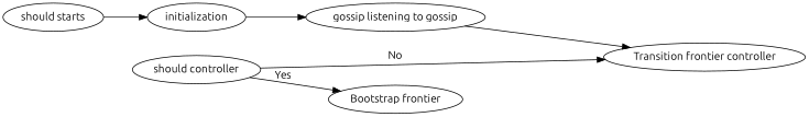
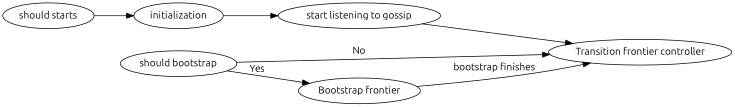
  digraph {
    fontname=Ubuntu
    rankdir=LR
    node [fontname=Ubuntu]
    edge [fontname=Ubuntu]
    n1 [label="should starts"]
    initialization
-   "start listening to gossip" [label="gossip listening to gossip"]
+   "start listening to gossip"
    "Transition frontier controller"
    n5 [label="Bootstrap frontier"]
-   "should bootstrap" [label="should controller"]
+   "should bootstrap"
    n1 -> initialization
    initialization -> "start listening to gossip"
    "start listening to gossip" -> "Transition frontier controller"
+   n5 -> "Transition frontier controller" [label="bootstrap finishes"]
    "should bootstrap" -> "Transition frontier controller" [label=No]
    "should bootstrap" -> n5 [label=Yes]
  }
